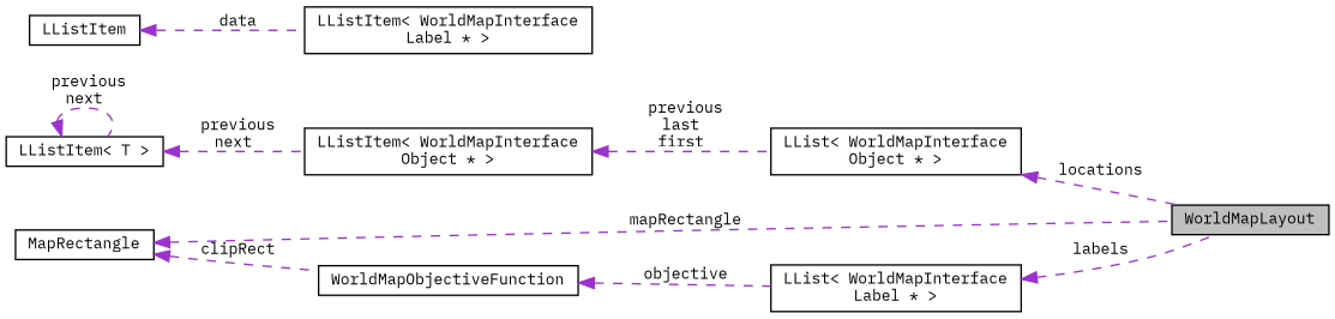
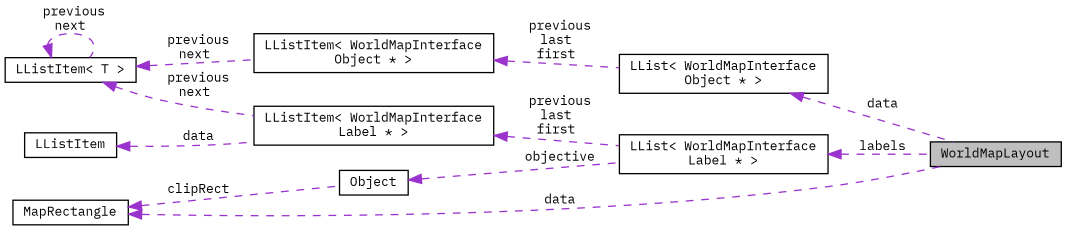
  digraph {
    fontname="IBM Plex Mono"
    rankdir=LR
    node [color=black fillcolor=white fontname="IBM Plex Mono" fontsize=10 shape=record style=filled]
    edge [color=darkorchid3 dir=back fontname="IBM Plex Mono" fontsize=10 labelfontname=Helvetica labelfontsize=10 style=dashed]
    n1 [fillcolor=grey75 fontcolor=black height=0.2 label=WorldMapLayout width=0.4]
    n2 [height=0.2 label="LList\< WorldMapInterface\lObject * \>" width=0.4]
    n3 [height=0.2 label="LListItem\< WorldMapInterface\lObject * \>" width=0.4]
    n4 [height=0.2 label=LListItem width=0.4]
    n5 [height=0.2 label="LListItem\< WorldMapInterface\lLabel * \>" width=0.4]
    n6 [height=0.2 label="LListItem\< T \>" width=0.4]
    n7 [height=0.2 label="LList\< WorldMapInterface\lLabel * \>" width=0.4]
    n8 [height=0.2 label=MapRectangle width=0.4]
-   n9 [height=0.2 label=WorldMapObjectiveFunction width=0.4]
-   n2 -> n1 [label=" locations"]
+   n9 [height=0.2 label=Object width=0.4]
+   n2 -> n1 [label=" data"]
    n3 -> n2 [label=" previous\nlast\nfirst"]
    n4 -> n5 [label=" data"]
+   n5 -> n7 [label=" previous\nlast\nfirst"]
    n6 -> n3 [label=" previous\nnext"]
+   n6 -> n5 [label=" previous\nnext"]
    n6 -> n6 [label=" previous\nnext"]
    n7 -> n1 [label=" labels"]
-   n8 -> n1 [label=" mapRectangle"]
+   n8 -> n1 [label=" data"]
    n8 -> n9 [label=" clipRect"]
    n9 -> n7 [label=" objective"]
  }
